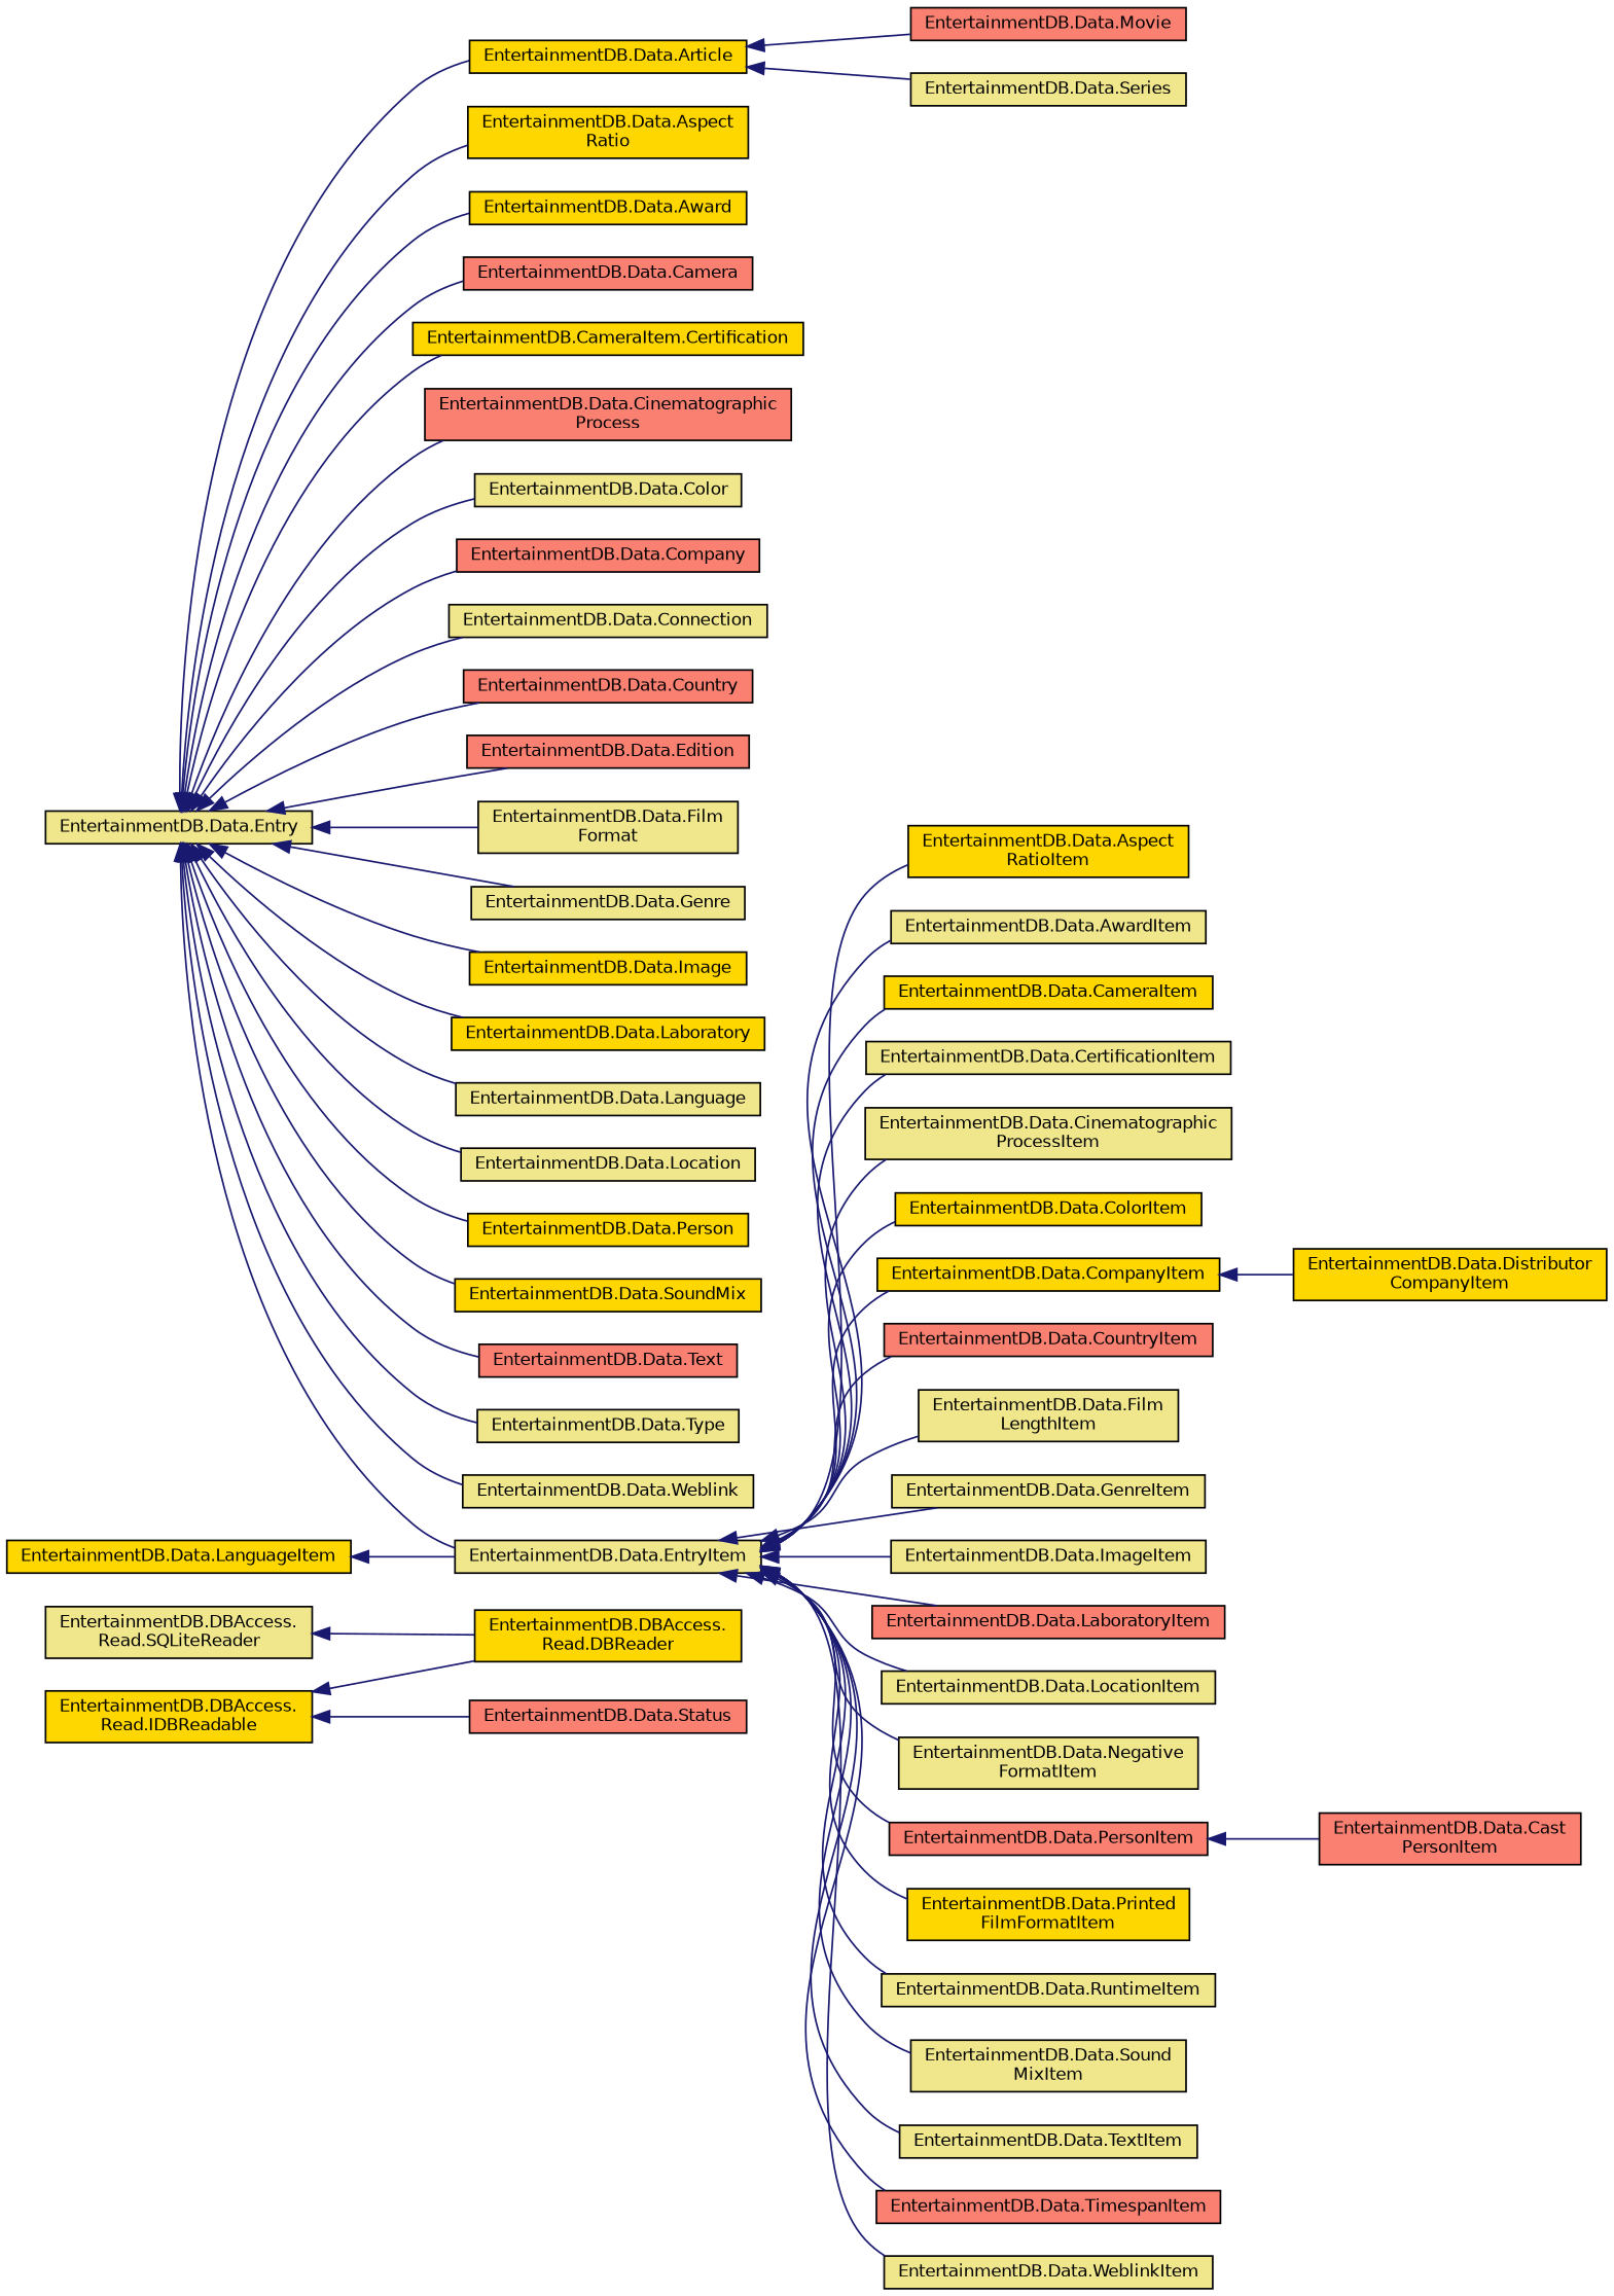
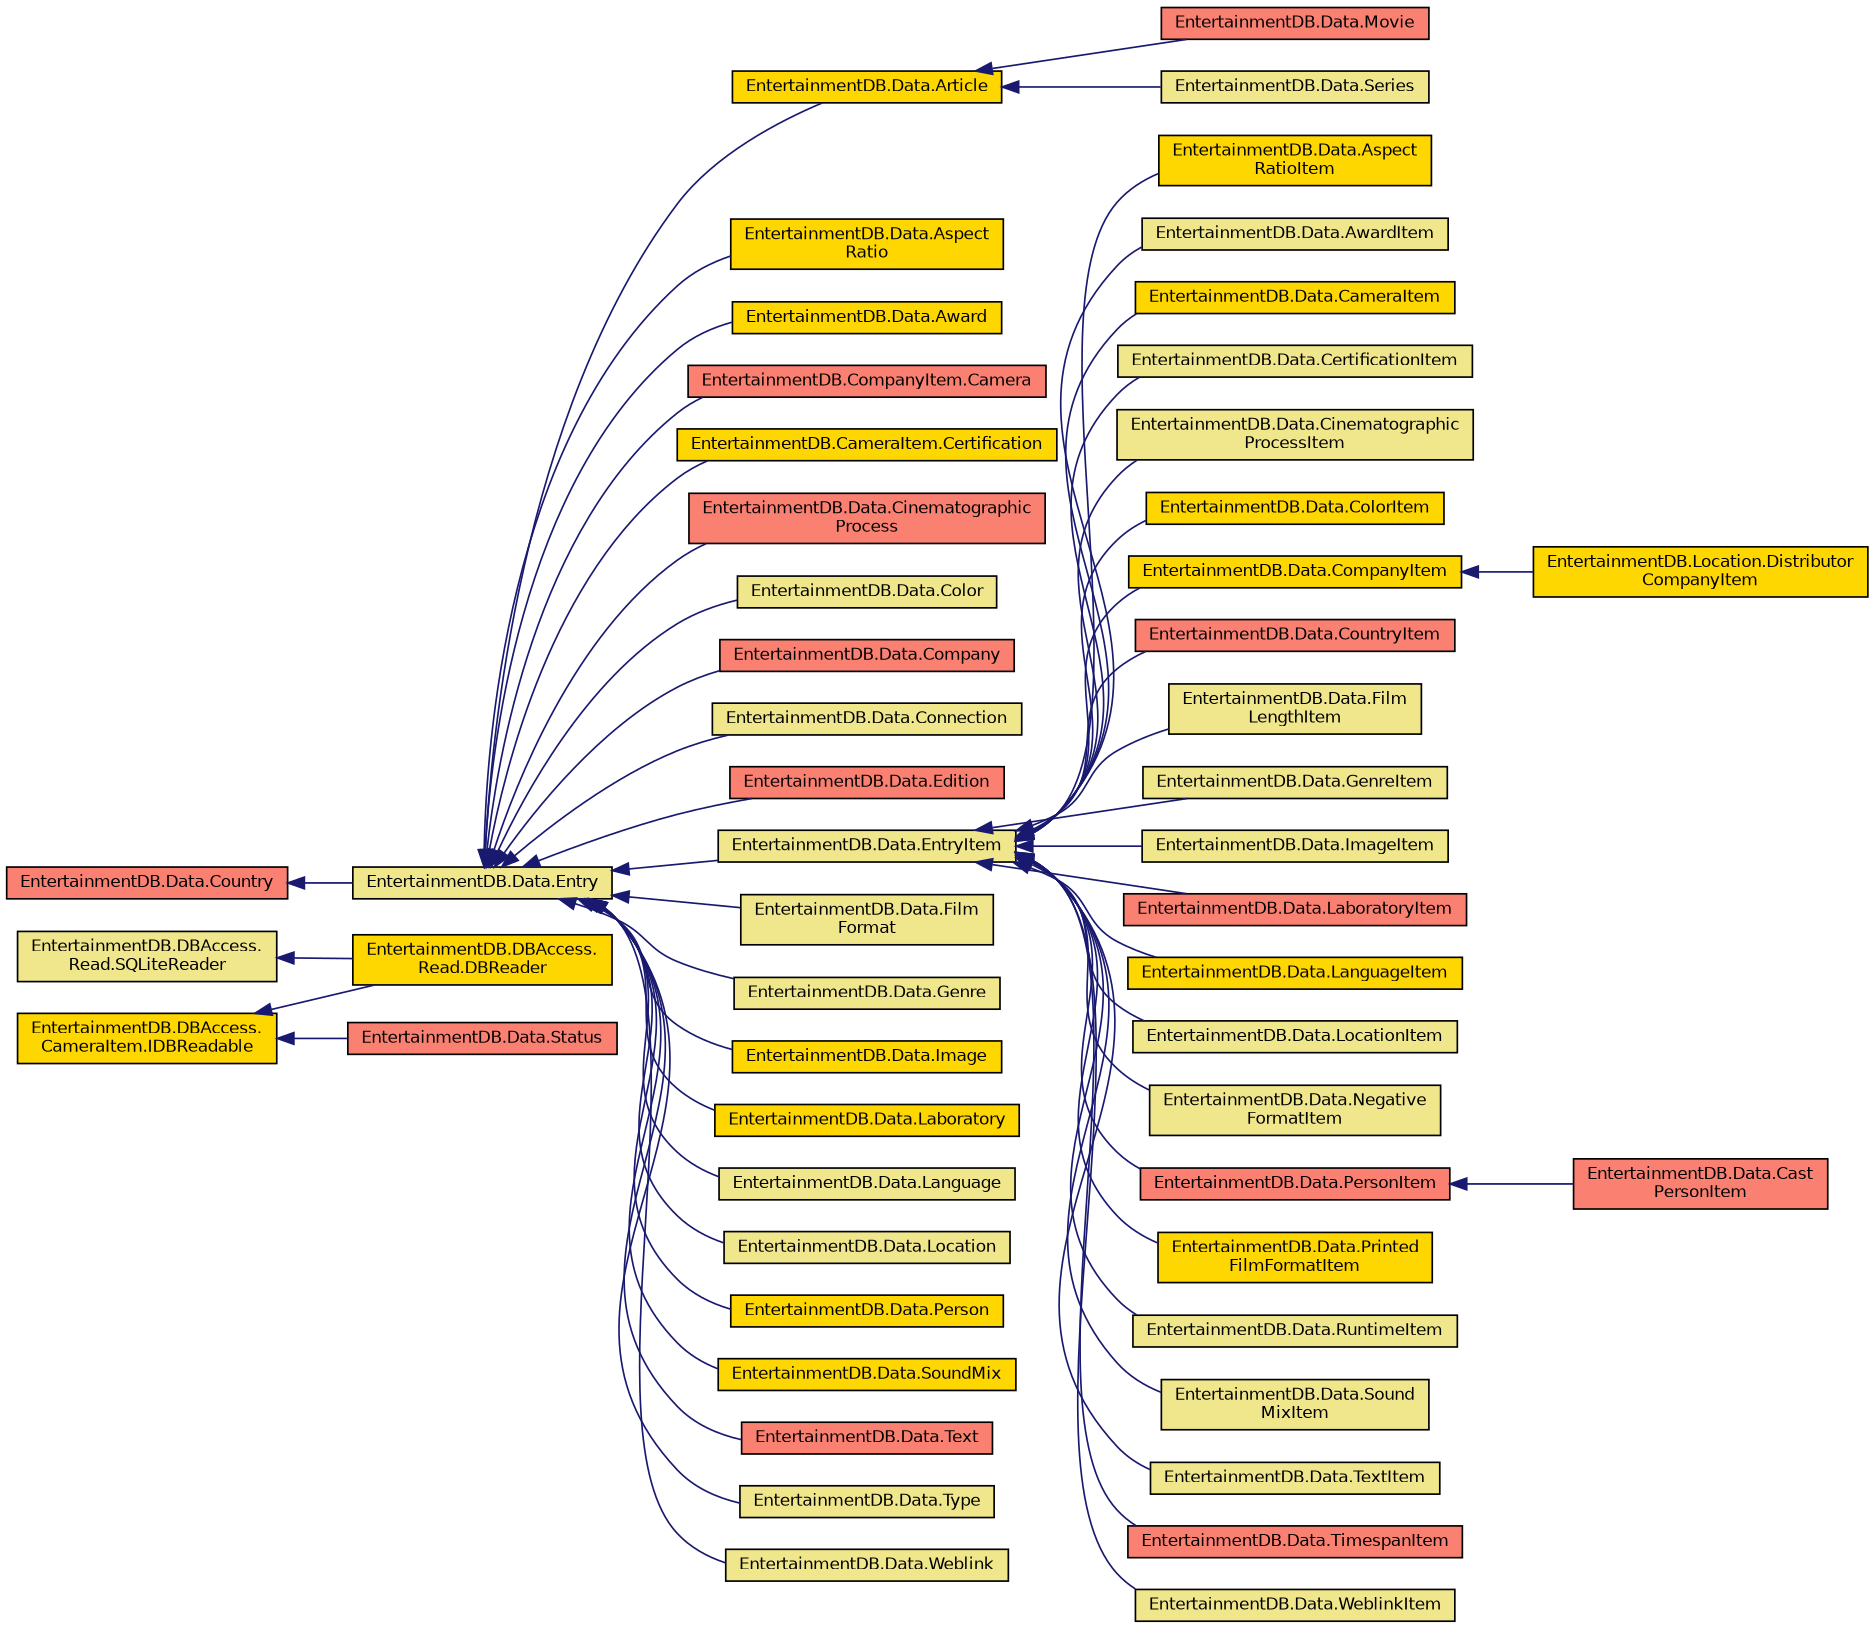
  digraph {
    rankdir=LR
    node [color=black fillcolor=khaki fontname=Helvetica fontsize=10 shape=record style=filled]
    edge [color=midnightblue dir=back fontname=Helvetica fontsize=10 labelfontname=Helvetica labelfontsize=10 style=solid]
-   n1 [fillcolor=gold height=0.2 label="EntertainmentDB.DBAccess.\lRead.IDBReadable" width=0.4]
+   n1 [fillcolor=gold height=0.2 label="EntertainmentDB.DBAccess.\lCameraItem.IDBReadable" width=0.4]
    n2 [fillcolor=gold height=0.2 label="EntertainmentDB.DBAccess.\lRead.DBReader" width=0.4]
    n3 [fillcolor=salmon height=0.2 label="EntertainmentDB.Data.Status" width=0.4]
    n4 [height=0.2 label="EntertainmentDB.Data.Entry" width=0.4]
    n5 [fillcolor=gold height=0.2 label="EntertainmentDB.Data.Article" width=0.4]
    n6 [fillcolor=gold height=0.2 label="EntertainmentDB.Data.Aspect\lRatio" width=0.4]
    n7 [fillcolor=gold height=0.2 label="EntertainmentDB.Data.Award" width=0.4]
-   n8 [fillcolor=salmon height=0.2 label="EntertainmentDB.Data.Camera" width=0.4]
+   n8 [fillcolor=salmon height=0.2 label="EntertainmentDB.CompanyItem.Camera" width=0.4]
    n9 [fillcolor=gold height=0.2 label="EntertainmentDB.CameraItem.Certification" width=0.4]
    n10 [fillcolor=salmon height=0.2 label="EntertainmentDB.Data.Cinematographic\lProcess" width=0.4]
    n11 [height=0.2 label="EntertainmentDB.Data.Color" width=0.4]
    n12 [fillcolor=salmon height=0.2 label="EntertainmentDB.Data.Company" width=0.4]
    n13 [height=0.2 label="EntertainmentDB.Data.Connection" width=0.4]
    n14 [fillcolor=salmon height=0.2 label="EntertainmentDB.Data.Country" width=0.4]
    n15 [fillcolor=salmon height=0.2 label="EntertainmentDB.Data.Edition" width=0.4]
    n16 [height=0.2 label="EntertainmentDB.Data.EntryItem" width=0.4]
    n17 [height=0.2 label="EntertainmentDB.Data.Film\lFormat" width=0.4]
    n18 [height=0.2 label="EntertainmentDB.Data.Genre" width=0.4]
    n19 [fillcolor=gold height=0.2 label="EntertainmentDB.Data.Image" width=0.4]
    n20 [fillcolor=gold height=0.2 label="EntertainmentDB.Data.Laboratory" width=0.4]
    n21 [height=0.2 label="EntertainmentDB.Data.Language" width=0.4]
    n22 [height=0.2 label="EntertainmentDB.Data.Location" width=0.4]
    n23 [fillcolor=gold height=0.2 label="EntertainmentDB.Data.Person" width=0.4]
    n24 [fillcolor=gold height=0.2 label="EntertainmentDB.Data.SoundMix" width=0.4]
    n25 [fillcolor=salmon height=0.2 label="EntertainmentDB.Data.Text" width=0.4]
    n26 [height=0.2 label="EntertainmentDB.Data.Type" width=0.4]
    n27 [height=0.2 label="EntertainmentDB.Data.Weblink" width=0.4]
    n28 [height=0.2 label="EntertainmentDB.DBAccess.\lRead.SQLiteReader" width=0.4]
    n29 [fillcolor=salmon height=0.2 label="EntertainmentDB.Data.Movie" width=0.4]
    n30 [height=0.2 label="EntertainmentDB.Data.Series" width=0.4]
    n31 [fillcolor=gold height=0.2 label="EntertainmentDB.Data.Aspect\lRatioItem" width=0.4]
    n32 [height=0.2 label="EntertainmentDB.Data.AwardItem" width=0.4]
    n33 [fillcolor=gold height=0.2 label="EntertainmentDB.Data.CameraItem" width=0.4]
    n34 [height=0.2 label="EntertainmentDB.Data.CertificationItem" width=0.4]
    n35 [height=0.2 label="EntertainmentDB.Data.Cinematographic\lProcessItem" width=0.4]
    n36 [fillcolor=gold height=0.2 label="EntertainmentDB.Data.ColorItem" width=0.4]
    n37 [fillcolor=gold height=0.2 label="EntertainmentDB.Data.CompanyItem" width=0.4]
    n38 [fillcolor=salmon height=0.2 label="EntertainmentDB.Data.CountryItem" width=0.4]
    n39 [height=0.2 label="EntertainmentDB.Data.Film\lLengthItem" width=0.4]
    n40 [height=0.2 label="EntertainmentDB.Data.GenreItem" width=0.4]
    n41 [height=0.2 label="EntertainmentDB.Data.ImageItem" width=0.4]
    n42 [fillcolor=salmon height=0.2 label="EntertainmentDB.Data.LaboratoryItem" width=0.4]
    n43 [fillcolor=gold height=0.2 label="EntertainmentDB.Data.LanguageItem" width=0.4]
    n44 [height=0.2 label="EntertainmentDB.Data.LocationItem" width=0.4]
    n45 [height=0.2 label="EntertainmentDB.Data.Negative\lFormatItem" width=0.4]
    n46 [fillcolor=salmon height=0.2 label="EntertainmentDB.Data.PersonItem" width=0.4]
    n47 [fillcolor=gold height=0.2 label="EntertainmentDB.Data.Printed\lFilmFormatItem" width=0.4]
    n48 [height=0.2 label="EntertainmentDB.Data.RuntimeItem" width=0.4]
    n49 [height=0.2 label="EntertainmentDB.Data.Sound\lMixItem" width=0.4]
    n50 [height=0.2 label="EntertainmentDB.Data.TextItem" width=0.4]
    n51 [fillcolor=salmon height=0.2 label="EntertainmentDB.Data.TimespanItem" width=0.4]
    n52 [height=0.2 label="EntertainmentDB.Data.WeblinkItem" width=0.4]
-   n53 [fillcolor=gold height=0.2 label="EntertainmentDB.Data.Distributor\lCompanyItem" width=0.4]
+   n53 [fillcolor=gold height=0.2 label="EntertainmentDB.Location.Distributor\lCompanyItem" width=0.4]
    n54 [fillcolor=salmon height=0.2 label="EntertainmentDB.Data.Cast\lPersonItem" width=0.4]
    n1 -> n2
    n1 -> n3
    n4 -> n5
    n4 -> n6
    n4 -> n7
    n4 -> n8
    n4 -> n9
    n4 -> n10
    n4 -> n11
    n4 -> n12
    n4 -> n13
-   n4 -> n14
+   n14 -> n4
    n4 -> n15
    n4 -> n16
    n4 -> n17
    n4 -> n18
    n4 -> n19
    n4 -> n20
    n4 -> n21
    n4 -> n22
    n4 -> n23
    n4 -> n24
    n4 -> n25
    n4 -> n26
    n4 -> n27
    n5 -> n29
    n5 -> n30
    n16 -> n31
    n16 -> n32
    n16 -> n33
    n16 -> n34
    n16 -> n35
    n16 -> n36
    n16 -> n37
    n16 -> n38
    n16 -> n39
    n16 -> n40
    n16 -> n41
    n16 -> n42
-   n43 -> n16
+   n16 -> n43
    n16 -> n44
    n16 -> n45
    n16 -> n46
    n16 -> n47
    n16 -> n48
    n16 -> n49
    n16 -> n50
    n16 -> n51
    n16 -> n52
    n28 -> n2
    n37 -> n53
    n46 -> n54
  }
